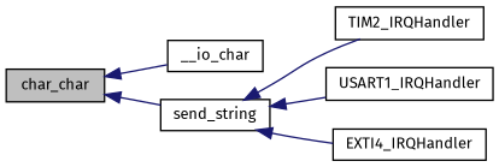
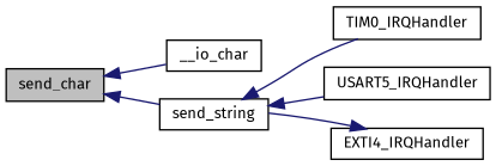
  digraph {
    fontname="Fira Sans"
    rankdir=LR
    node [color=black fillcolor=white fontname="Fira Sans" fontsize=10 shape=record style=filled]
    edge [color=midnightblue dir=back fontname="Fira Sans" fontsize=10 labelfontname=Helvetica labelfontsize=10 style=solid]
-   n1 [fillcolor=grey75 fontcolor=black height=0.2 label=char_char width=0.4]
+   n1 [fillcolor=grey75 fontcolor=black height=0.2 label=send_char width=0.4]
    n2 [height=0.2 label=__io_char width=0.4]
    n3 [height=0.2 label=send_string width=0.4]
-   n4 [height=0.2 label=TIM2_IRQHandler width=0.4]
-   n5 [height=0.2 label=USART1_IRQHandler width=0.4]
+   n4 [height=0.2 label=TIM0_IRQHandler width=0.4]
+   n5 [height=0.2 label=USART5_IRQHandler width=0.4]
    n6 [height=0.2 label=EXTI4_IRQHandler width=0.4]
    n1 -> n2
    n1 -> n3
    n3 -> n4
    n3 -> n5
-   n3 -> n6
+   n6 -> n3
  }
